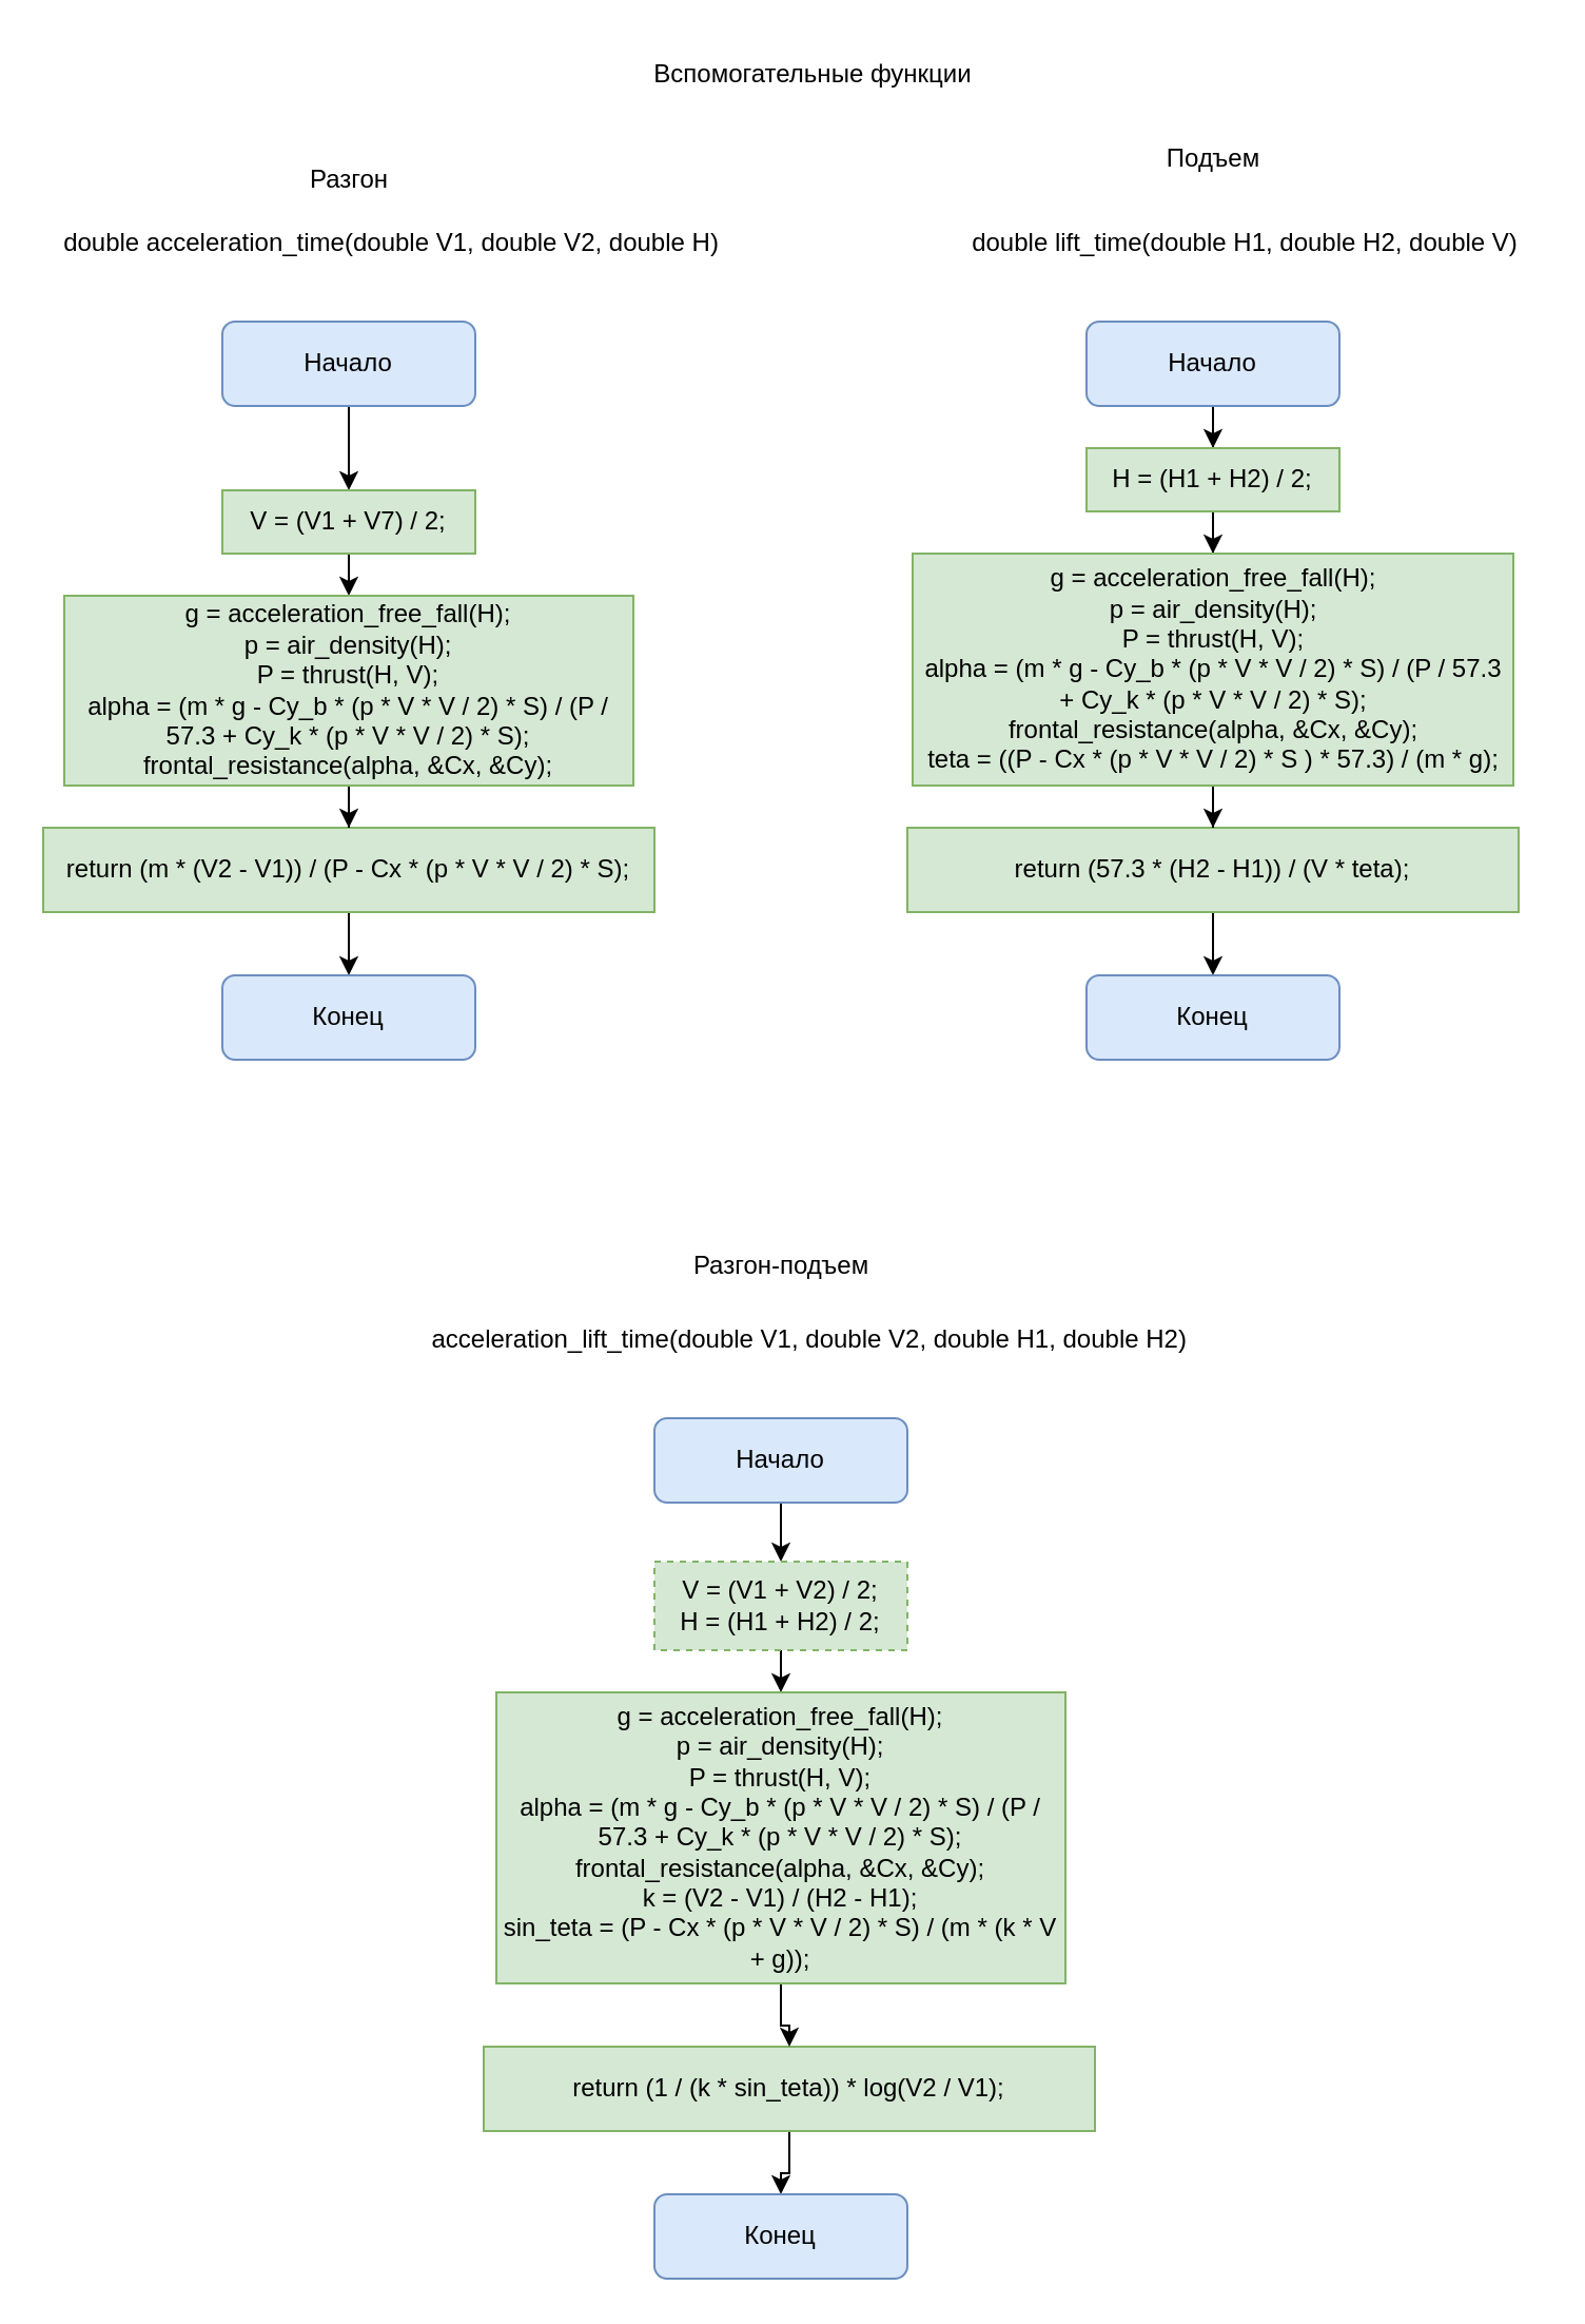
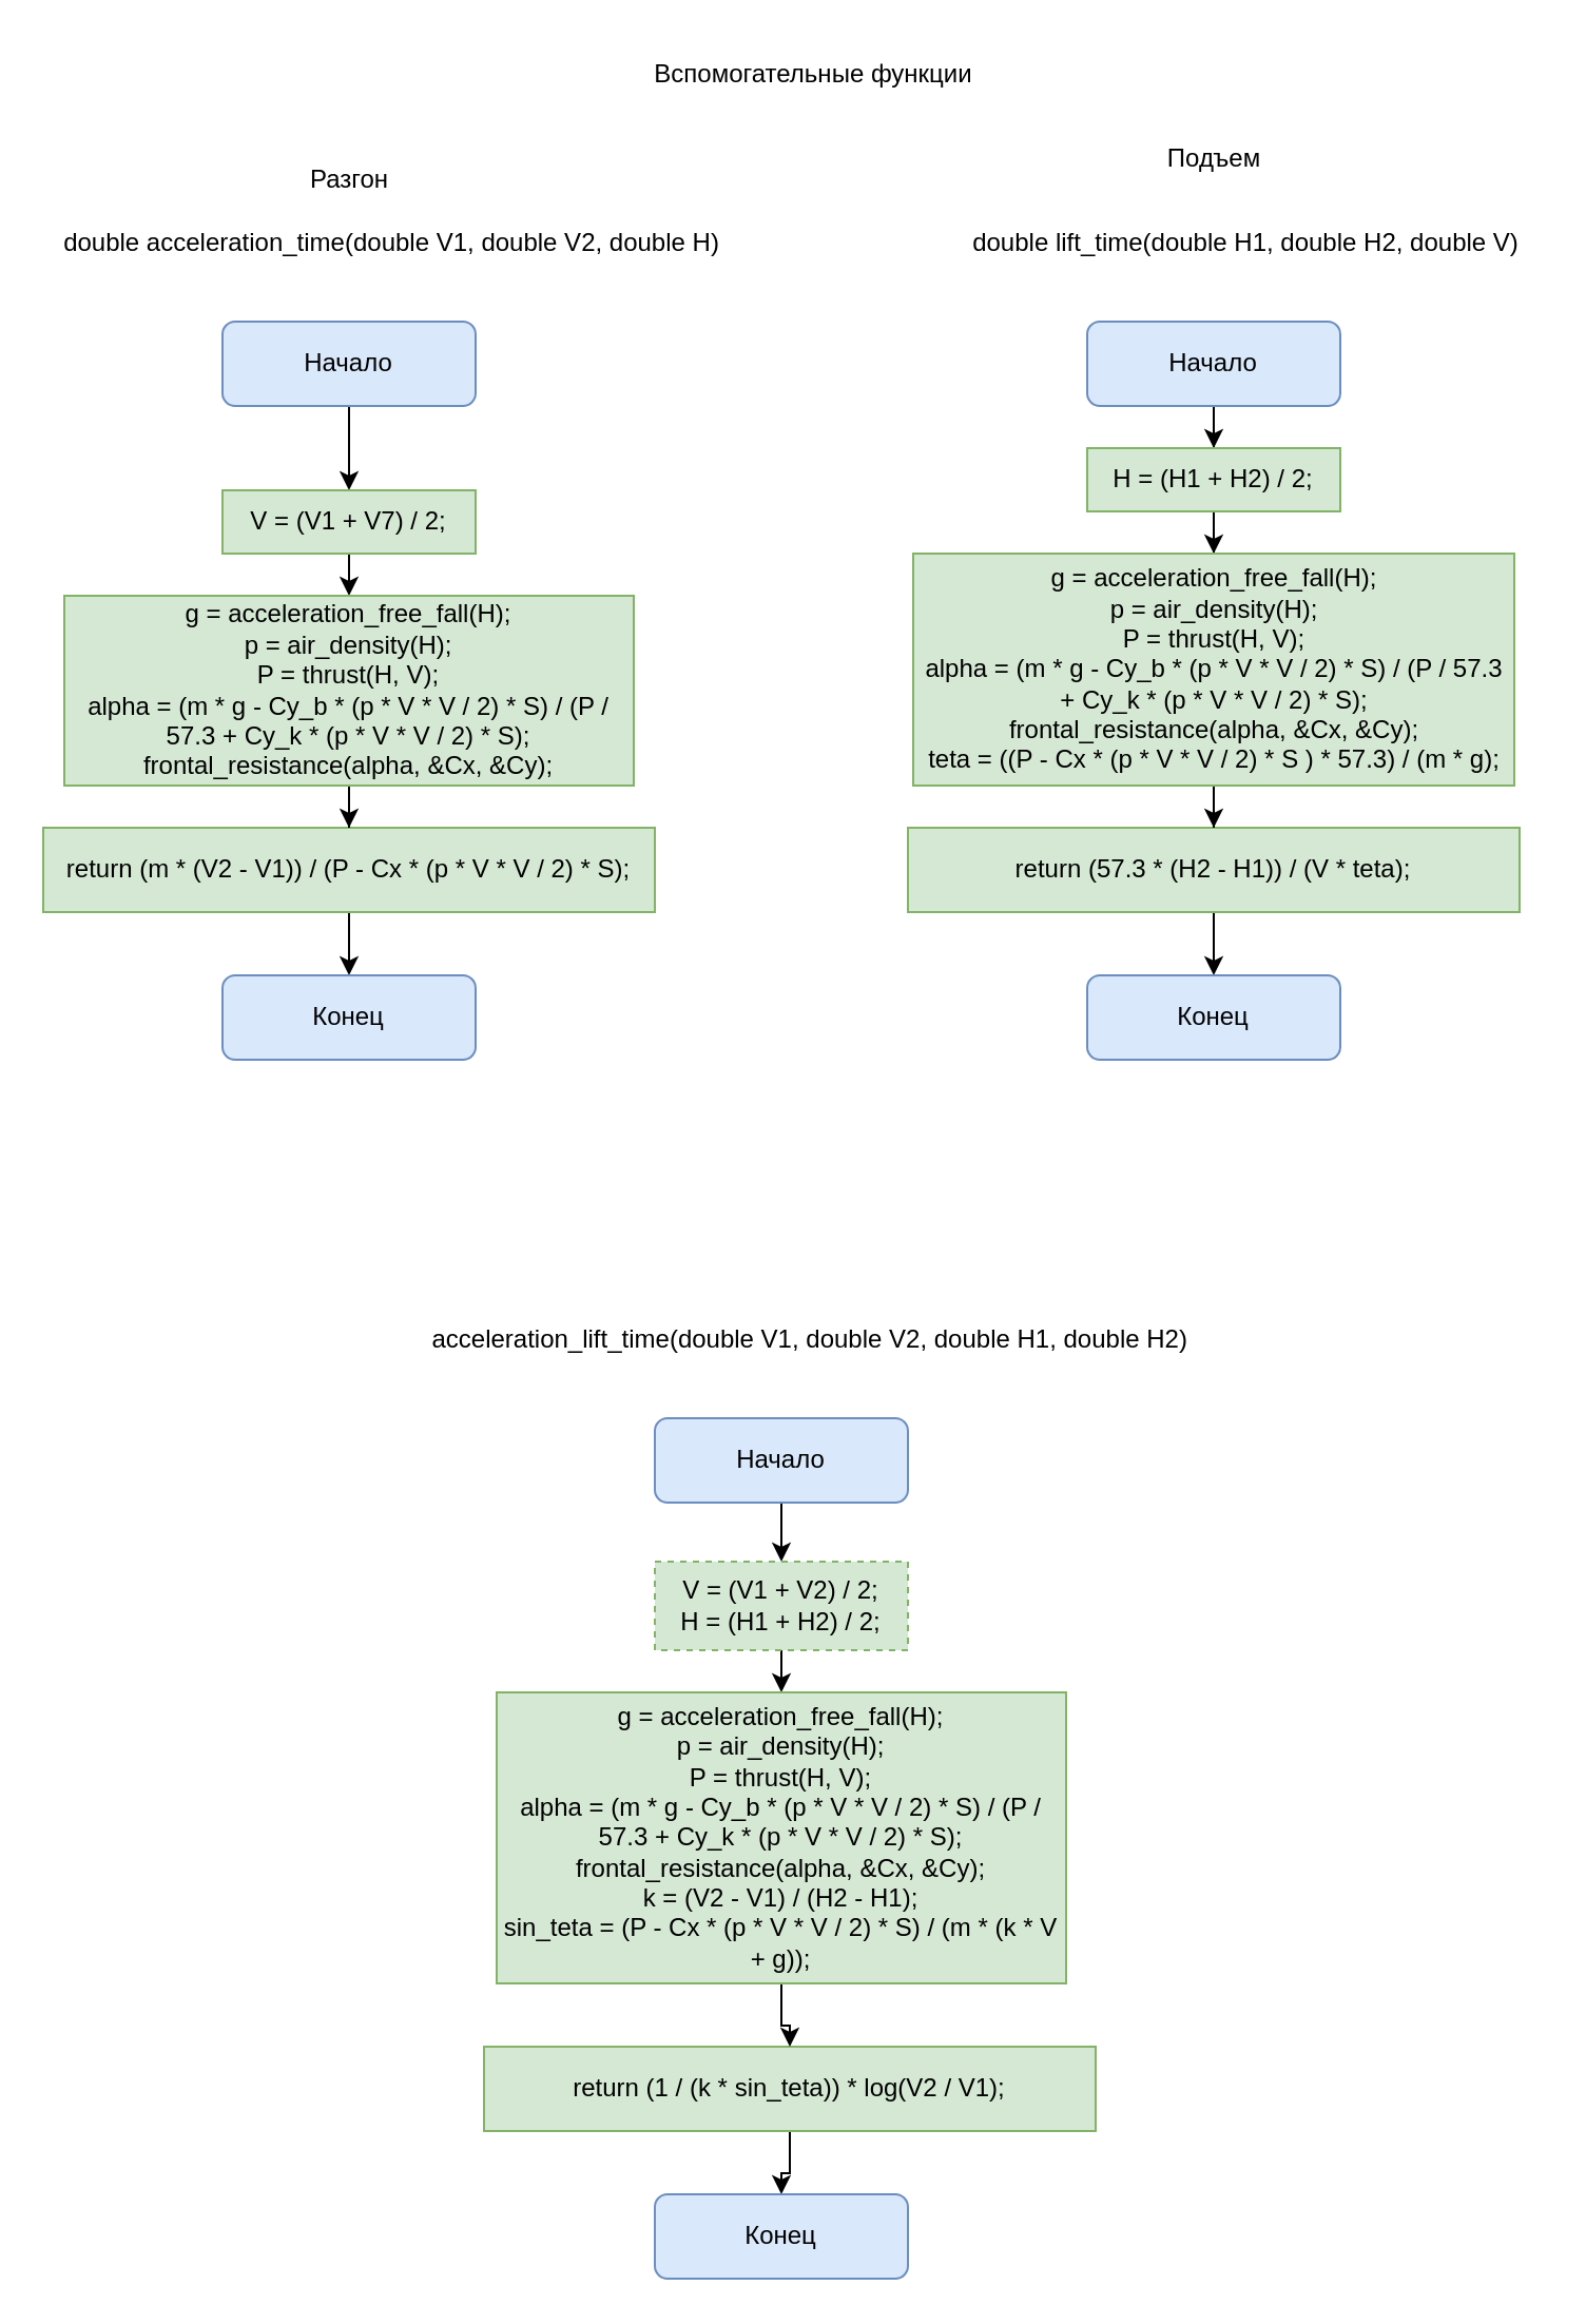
  <mxCell id="0" />
  <mxCell id="1" parent="0" />
  <mxCell id="2" value="" style="edgeStyle=orthogonalEdgeStyle;rounded=0;orthogonalLoop=1;jettySize=auto;html=1;" parent="1" source="3" target="5" edge="1"><mxGeometry relative="1" as="geometry" /></mxCell>
  <mxCell id="3" value="Начало" style="rounded=1;whiteSpace=wrap;html=1;fontSize=12;glass=0;strokeWidth=1;shadow=0;fillColor=#dae8fc;strokeColor=#6c8ebf;" parent="1" vertex="1"><mxGeometry x="105" y="152" width="120" height="40" as="geometry" /></mxCell>
  <mxCell id="4" value="" style="edgeStyle=orthogonalEdgeStyle;rounded=0;orthogonalLoop=1;jettySize=auto;html=1;" parent="1" source="5" edge="1"><mxGeometry relative="1" as="geometry"><mxPoint x="165.1" y="282" as="targetPoint" /></mxGeometry></mxCell>
  <mxCell id="5" value="V = (V1 + V7) / 2;" style="rounded=0;whiteSpace=wrap;html=1;fillColor=#d5e8d4;strokeColor=#82b366;" parent="1" vertex="1"><mxGeometry x="105" y="232" width="120" height="30" as="geometry" /></mxCell>
  <mxCell id="6" value="Вспомогательные функции" style="text;html=1;align=center;verticalAlign=middle;resizable=0;points=[];autosize=1;strokeColor=none;fillColor=none;" parent="1" vertex="1"><mxGeometry x="300" y="20" width="170" height="30" as="geometry" /></mxCell>
  <mxCell id="7" value="" style="edgeStyle=orthogonalEdgeStyle;rounded=0;orthogonalLoop=1;jettySize=auto;html=1;" parent="1" source="8" target="9" edge="1"><mxGeometry relative="1" as="geometry" /></mxCell>
  <mxCell id="8" value="return (m * (V2 - V1)) / (P - Cx * (p * V * V / 2) * S);" style="rounded=0;whiteSpace=wrap;html=1;fillColor=#d5e8d4;strokeColor=#82b366;" parent="1" vertex="1"><mxGeometry x="20" y="392" width="290" height="40" as="geometry" /></mxCell>
  <mxCell id="9" value="Конец" style="rounded=1;whiteSpace=wrap;html=1;fontSize=12;glass=0;strokeWidth=1;shadow=0;fillColor=#dae8fc;strokeColor=#6c8ebf;" parent="1" vertex="1"><mxGeometry x="105" y="462" width="120" height="40" as="geometry" /></mxCell>
  <mxCell id="10" style="edgeStyle=orthogonalEdgeStyle;rounded=0;orthogonalLoop=1;jettySize=auto;html=1;entryX=0.5;entryY=0;entryDx=0;entryDy=0;" parent="1" source="11" target="8" edge="1"><mxGeometry relative="1" as="geometry" /></mxCell>
  <mxCell id="11" value="g = acceleration_free_fall(H);&lt;br style=&quot;border-color: var(--border-color);&quot;&gt;p = air_density(H);&lt;br&gt;P = thrust(H, V);&lt;br style=&quot;border-color: var(--border-color);&quot;&gt;alpha = (m * g - Cy_b * (p * V * V / 2) * S) / (P / 57.3 + Cy_k * (p * V * V / 2) * S);&lt;br style=&quot;border-color: var(--border-color);&quot;&gt;frontal_resistance(alpha, &amp;amp;Cx, &amp;amp;Cy);" style="rounded=0;whiteSpace=wrap;html=1;fillColor=#d5e8d4;strokeColor=#82b366;" parent="1" vertex="1"><mxGeometry x="30" y="282" width="270" height="90" as="geometry" /></mxCell>
  <mxCell id="12" value="" style="edgeStyle=orthogonalEdgeStyle;rounded=0;orthogonalLoop=1;jettySize=auto;html=1;" parent="1" source="13" target="15" edge="1"><mxGeometry relative="1" as="geometry" /></mxCell>
  <mxCell id="13" value="Начало" style="rounded=1;whiteSpace=wrap;html=1;fontSize=12;glass=0;strokeWidth=1;shadow=0;fillColor=#dae8fc;strokeColor=#6c8ebf;" parent="1" vertex="1"><mxGeometry x="515" y="152" width="120" height="40" as="geometry" /></mxCell>
  <mxCell id="14" value="" style="edgeStyle=orthogonalEdgeStyle;rounded=0;orthogonalLoop=1;jettySize=auto;html=1;" parent="1" source="15" target="21" edge="1"><mxGeometry relative="1" as="geometry" /></mxCell>
  <mxCell id="15" value="H = (H1 + H2) / 2;" style="rounded=0;whiteSpace=wrap;html=1;fillColor=#d5e8d4;strokeColor=#82b366;" parent="1" vertex="1"><mxGeometry x="515" y="212" width="120" height="30" as="geometry" /></mxCell>
  <mxCell id="16" value="double lift_time(double H1, double H2, double V)" style="text;html=1;align=center;verticalAlign=middle;resizable=0;points=[];autosize=1;strokeColor=none;fillColor=none;" parent="1" vertex="1"><mxGeometry x="450" y="100" width="280" height="30" as="geometry" /></mxCell>
  <mxCell id="17" value="" style="edgeStyle=orthogonalEdgeStyle;rounded=0;orthogonalLoop=1;jettySize=auto;html=1;" parent="1" source="18" target="19" edge="1"><mxGeometry relative="1" as="geometry" /></mxCell>
  <mxCell id="18" value="return (57.3 * (H2 - H1)) / (V * teta);" style="rounded=0;whiteSpace=wrap;html=1;fillColor=#d5e8d4;strokeColor=#82b366;" parent="1" vertex="1"><mxGeometry x="430" y="392" width="290" height="40" as="geometry" /></mxCell>
  <mxCell id="19" value="Конец" style="rounded=1;whiteSpace=wrap;html=1;fontSize=12;glass=0;strokeWidth=1;shadow=0;fillColor=#dae8fc;strokeColor=#6c8ebf;" parent="1" vertex="1"><mxGeometry x="515" y="462" width="120" height="40" as="geometry" /></mxCell>
  <mxCell id="20" style="edgeStyle=orthogonalEdgeStyle;rounded=0;orthogonalLoop=1;jettySize=auto;html=1;entryX=0.5;entryY=0;entryDx=0;entryDy=0;" parent="1" source="21" target="18" edge="1"><mxGeometry relative="1" as="geometry" /></mxCell>
  <mxCell id="21" value="g = acceleration_free_fall(H);&lt;br style=&quot;border-color: var(--border-color);&quot;&gt;p = air_density(H);&lt;br&gt;P = thrust(H, V);&lt;br style=&quot;border-color: var(--border-color);&quot;&gt;alpha = (m * g - Cy_b * (p * V * V / 2) * S) / (P / 57.3 + Cy_k * (p * V * V / 2) * S);&lt;br style=&quot;border-color: var(--border-color);&quot;&gt;frontal_resistance(alpha, &amp;amp;Cx, &amp;amp;Cy);&lt;br&gt;teta = ((P - Cx * (p * V * V / 2) * S ) * 57.3) / (m * g);" style="rounded=0;whiteSpace=wrap;html=1;fillColor=#d5e8d4;strokeColor=#82b366;" parent="1" vertex="1"><mxGeometry x="432.5" y="262" width="285" height="110" as="geometry" /></mxCell>
  <mxCell id="22" value="" style="edgeStyle=orthogonalEdgeStyle;rounded=0;orthogonalLoop=1;jettySize=auto;html=1;" parent="1" source="23" target="25" edge="1"><mxGeometry relative="1" as="geometry" /></mxCell>
  <mxCell id="23" value="Начало" style="rounded=1;whiteSpace=wrap;html=1;fontSize=12;glass=0;strokeWidth=1;shadow=0;fillColor=#dae8fc;strokeColor=#6c8ebf;" parent="1" vertex="1"><mxGeometry x="310" y="672" width="120" height="40" as="geometry" /></mxCell>
  <mxCell id="24" value="" style="edgeStyle=orthogonalEdgeStyle;rounded=0;orthogonalLoop=1;jettySize=auto;html=1;" parent="1" source="25" edge="1"><mxGeometry relative="1" as="geometry"><mxPoint x="370.1" y="802" as="targetPoint" /></mxGeometry></mxCell>
  <mxCell id="25" value="V = (V1 + V2) / 2;&lt;br&gt;H = (H1 + H2) / 2;" style="rounded=0;whiteSpace=wrap;html=1;fillColor=#d5e8d4;strokeColor=#82b366;dashed=1;" parent="1" vertex="1"><mxGeometry x="310" y="740" width="120" height="42" as="geometry" /></mxCell>
  <mxCell id="26" value="acceleration_lift_time(double V1, double V2, double H1, double H2)&amp;nbsp;" style="text;html=1;align=center;verticalAlign=middle;resizable=0;points=[];autosize=1;strokeColor=none;fillColor=none;" parent="1" vertex="1"><mxGeometry x="190" y="620" width="390" height="30" as="geometry" /></mxCell>
  <mxCell id="27" value="" style="edgeStyle=orthogonalEdgeStyle;rounded=0;orthogonalLoop=1;jettySize=auto;html=1;" parent="1" source="28" target="29" edge="1"><mxGeometry relative="1" as="geometry" /></mxCell>
  <mxCell id="28" value="return (1 / (k * sin_teta)) * log(V2 / V1);" style="rounded=0;whiteSpace=wrap;html=1;fillColor=#d5e8d4;strokeColor=#82b366;" parent="1" vertex="1"><mxGeometry x="229" y="970" width="290" height="40" as="geometry" /></mxCell>
  <mxCell id="29" value="Конец" style="rounded=1;whiteSpace=wrap;html=1;fontSize=12;glass=0;strokeWidth=1;shadow=0;fillColor=#dae8fc;strokeColor=#6c8ebf;" parent="1" vertex="1"><mxGeometry x="310" y="1040" width="120" height="40" as="geometry" /></mxCell>
  <mxCell id="30" style="edgeStyle=orthogonalEdgeStyle;rounded=0;orthogonalLoop=1;jettySize=auto;html=1;entryX=0.5;entryY=0;entryDx=0;entryDy=0;" parent="1" source="31" target="28" edge="1"><mxGeometry relative="1" as="geometry" /></mxCell>
  <mxCell id="31" value="g = acceleration_free_fall(H);&lt;br style=&quot;border-color: var(--border-color);&quot;&gt;p = air_density(H);&lt;br&gt;P = thrust(H, V);&lt;br style=&quot;border-color: var(--border-color);&quot;&gt;alpha = (m * g - Cy_b * (p * V * V / 2) * S) / (P / 57.3 + Cy_k * (p * V * V / 2) * S);&lt;br style=&quot;border-color: var(--border-color);&quot;&gt;frontal_resistance(alpha, &amp;amp;Cx, &amp;amp;Cy);&lt;br&gt;k = (V2 - V1) / (H2 - H1);&lt;br&gt;sin_teta = (P - Cx * (p * V * V / 2) * S) / (m * (k * V + g));" style="rounded=0;whiteSpace=wrap;html=1;fillColor=#d5e8d4;strokeColor=#82b366;" parent="1" vertex="1"><mxGeometry x="235" y="802" width="270" height="138" as="geometry" /></mxCell>
  <mxCell id="32" value="Разгон" style="text;html=1;align=center;verticalAlign=middle;resizable=0;points=[];autosize=1;strokeColor=none;fillColor=none;" parent="1" vertex="1"><mxGeometry x="135" y="70" width="60" height="30" as="geometry" /></mxCell>
  <mxCell id="33" value="Подъем" style="text;html=1;align=center;verticalAlign=middle;resizable=0;points=[];autosize=1;strokeColor=none;fillColor=none;" parent="1" vertex="1"><mxGeometry x="540" y="60" width="70" height="30" as="geometry" /></mxCell>
- <mxCell id="34" value="Разгон-подъем" style="text;html=1;align=center;verticalAlign=middle;resizable=0;points=[];autosize=1;strokeColor=none;fillColor=none;" parent="1" vertex="1"><mxGeometry x="315" y="585" width="110" height="30" as="geometry" /></mxCell>
  <mxCell id="35" value="double acceleration_time(double V1, double V2, double H)" style="text;html=1;align=center;verticalAlign=middle;resizable=0;points=[];autosize=1;strokeColor=none;fillColor=none;" parent="1" vertex="1"><mxGeometry x="20" y="100" width="330" height="30" as="geometry" /></mxCell>
